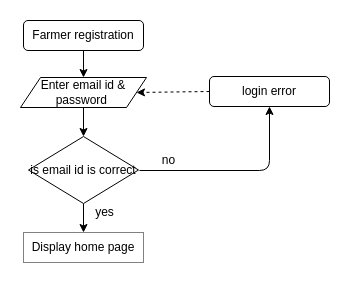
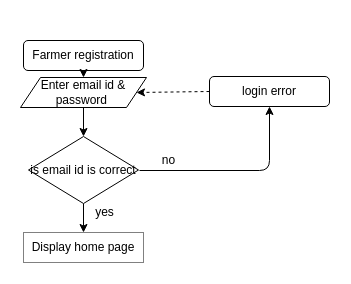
  <mxCell id="0" />
  <mxCell id="1" parent="0" />
- <mxCell id="2" value="Farmer registration" style="rounded=1;whiteSpace=wrap;html=1;fontSize=12;glass=0;strokeWidth=1;shadow=0;" vertex="1" parent="1"><mxGeometry x="23" y="20" width="120" height="30" as="geometry" /></mxCell>
+ <mxCell id="2" value="Farmer registration" style="rounded=1;whiteSpace=wrap;html=1;fontSize=12;glass=0;strokeWidth=1;shadow=0;" vertex="1" parent="1"><mxGeometry x="23" y="40" width="120" height="30" as="geometry" /></mxCell>
  <mxCell id="3" value="&lt;span&gt;Enter email id &amp;amp; password&amp;nbsp;&lt;/span&gt;" style="shape=parallelogram;perimeter=parallelogramPerimeter;whiteSpace=wrap;html=1;fixedSize=1;" vertex="1" parent="1"><mxGeometry x="20" y="77" width="126" height="30" as="geometry" /></mxCell>
  <mxCell id="4" style="edgeStyle=orthogonalEdgeStyle;rounded=0;orthogonalLoop=1;jettySize=auto;html=1;exitX=0.5;exitY=1;exitDx=0;exitDy=0;" edge="1" parent="1" source="3" target="3"><mxGeometry relative="1" as="geometry" /></mxCell>
  <mxCell id="5" value="" style="edgeStyle=orthogonalEdgeStyle;rounded=0;orthogonalLoop=1;jettySize=auto;html=1;exitX=0.5;exitY=1;exitDx=0;exitDy=0;entryX=0.5;entryY=0;entryDx=0;entryDy=0;" edge="1" parent="1" source="8" target="6"><mxGeometry relative="1" as="geometry" /></mxCell>
  <mxCell id="6" value="Display home page" style="rounded=0;whiteSpace=wrap;html=1;dashed=1;dashPattern=1 1;" vertex="1" parent="1"><mxGeometry x="23" y="232" width="120" height="30" as="geometry" /></mxCell>
  <mxCell id="7" value="" style="endArrow=classic;html=1;exitX=0.5;exitY=1;exitDx=0;exitDy=0;entryX=0.5;entryY=0;entryDx=0;entryDy=0;" edge="1" parent="1" source="3" target="8"><mxGeometry width="50" height="50" relative="1" as="geometry"><mxPoint x="89" y="160" as="sourcePoint" /><mxPoint x="109" y="130" as="targetPoint" /></mxGeometry></mxCell>
  <mxCell id="8" value="is email id is correct" style="rhombus;whiteSpace=wrap;html=1;" vertex="1" parent="1"><mxGeometry x="28" y="136" width="110" height="67" as="geometry" /></mxCell>
  <mxCell id="9" value="" style="endArrow=classic;html=1;entryX=0.5;entryY=1;entryDx=0;entryDy=0;" edge="1" parent="1" target="10"><mxGeometry width="50" height="50" relative="1" as="geometry"><mxPoint x="139" y="170" as="sourcePoint" /><mxPoint x="229" y="160" as="targetPoint" /><Array as="points"><mxPoint x="269" y="170" /></Array></mxGeometry></mxCell>
  <mxCell id="10" value="login error" style="whiteSpace=wrap;html=1;rounded=1;" vertex="1" parent="1"><mxGeometry x="209" y="76" width="120" height="30" as="geometry" /></mxCell>
  <mxCell id="11" value="" style="endArrow=classic;html=1;exitX=0;exitY=0.5;exitDx=0;exitDy=0;entryX=1;entryY=0.5;entryDx=0;entryDy=0;dashed=1;" edge="1" parent="1" source="10" target="3"><mxGeometry width="50" height="50" relative="1" as="geometry"><mxPoint x="89" y="160" as="sourcePoint" /><mxPoint x="139" y="110" as="targetPoint" /></mxGeometry></mxCell>
  <mxCell id="12" value="no&lt;br&gt;" style="text;html=1;align=center;verticalAlign=middle;resizable=0;points=[];autosize=1;strokeColor=none;" vertex="1" parent="1"><mxGeometry x="153" y="150" width="30" height="20" as="geometry" /></mxCell>
  <mxCell id="13" value="" style="endArrow=classic;html=1;exitX=0.5;exitY=1;exitDx=0;exitDy=0;entryX=0.5;entryY=0;entryDx=0;entryDy=0;" edge="1" parent="1" source="2" target="3"><mxGeometry width="50" height="50" relative="1" as="geometry"><mxPoint x="89" y="150" as="sourcePoint" /><mxPoint x="-11" y="70" as="targetPoint" /></mxGeometry></mxCell>
  <mxCell id="14" value="yes" style="text;html=1;align=center;verticalAlign=middle;resizable=0;points=[];autosize=1;strokeColor=none;" vertex="1" parent="1"><mxGeometry x="89" y="202" width="30" height="20" as="geometry" /></mxCell>
